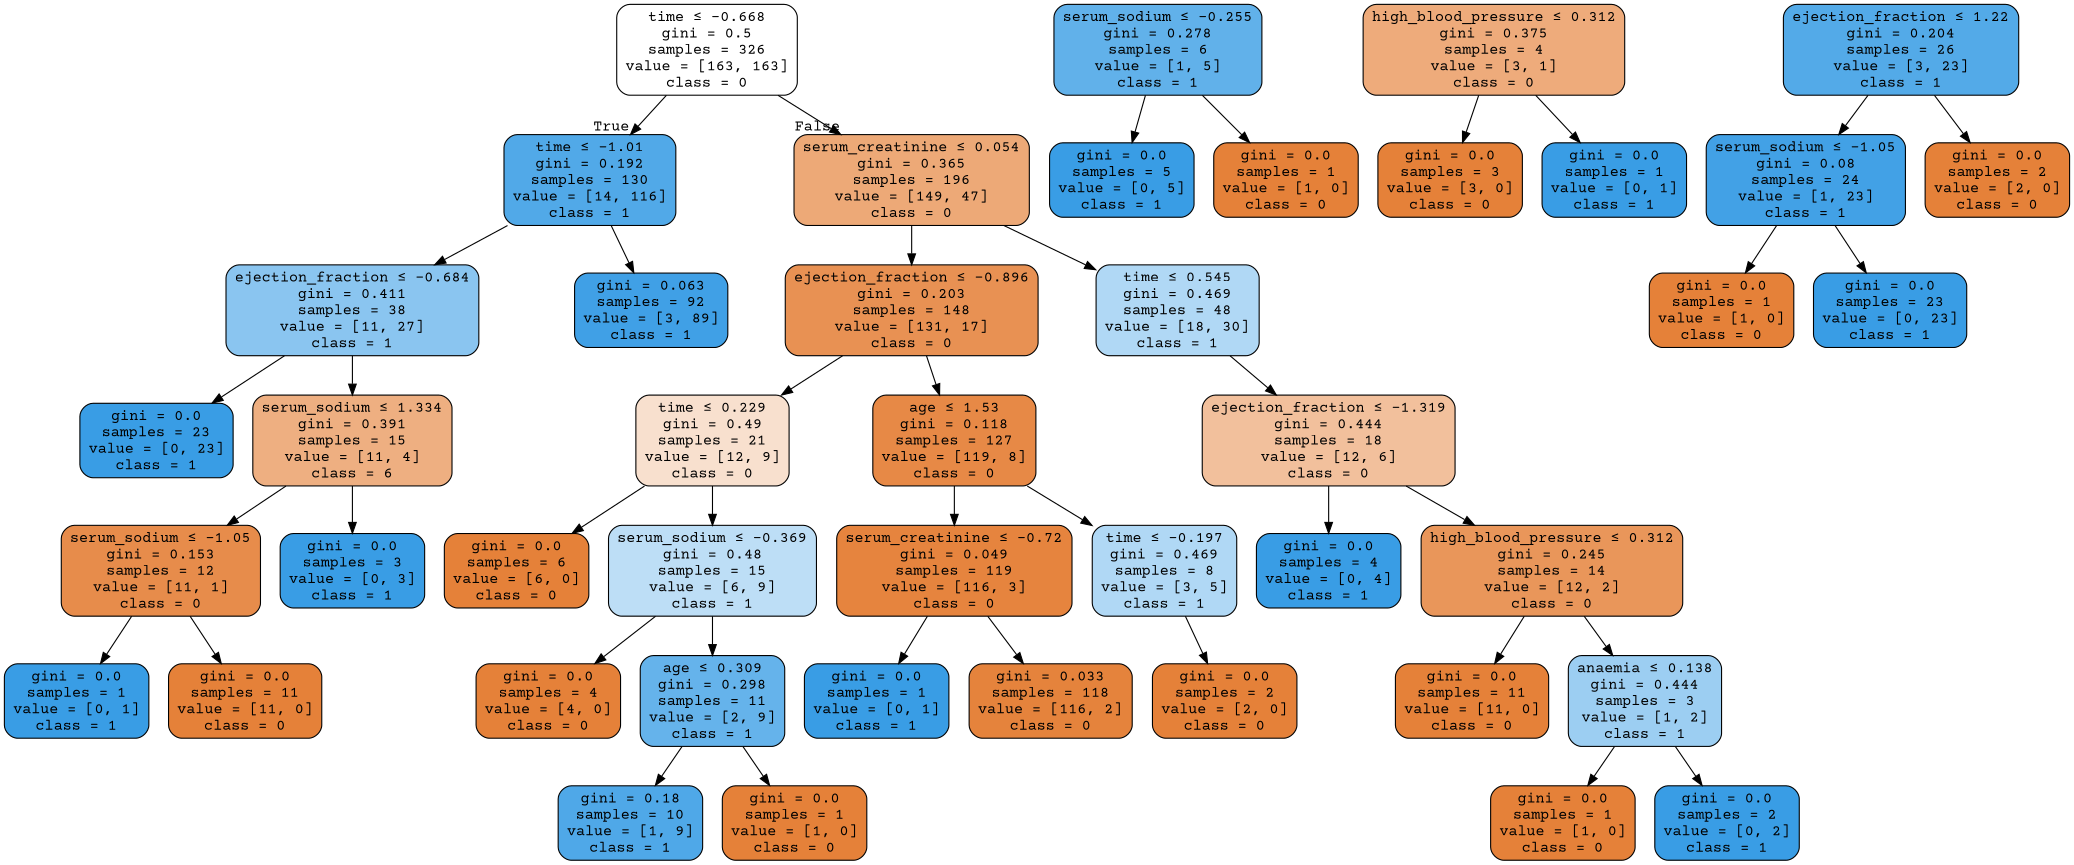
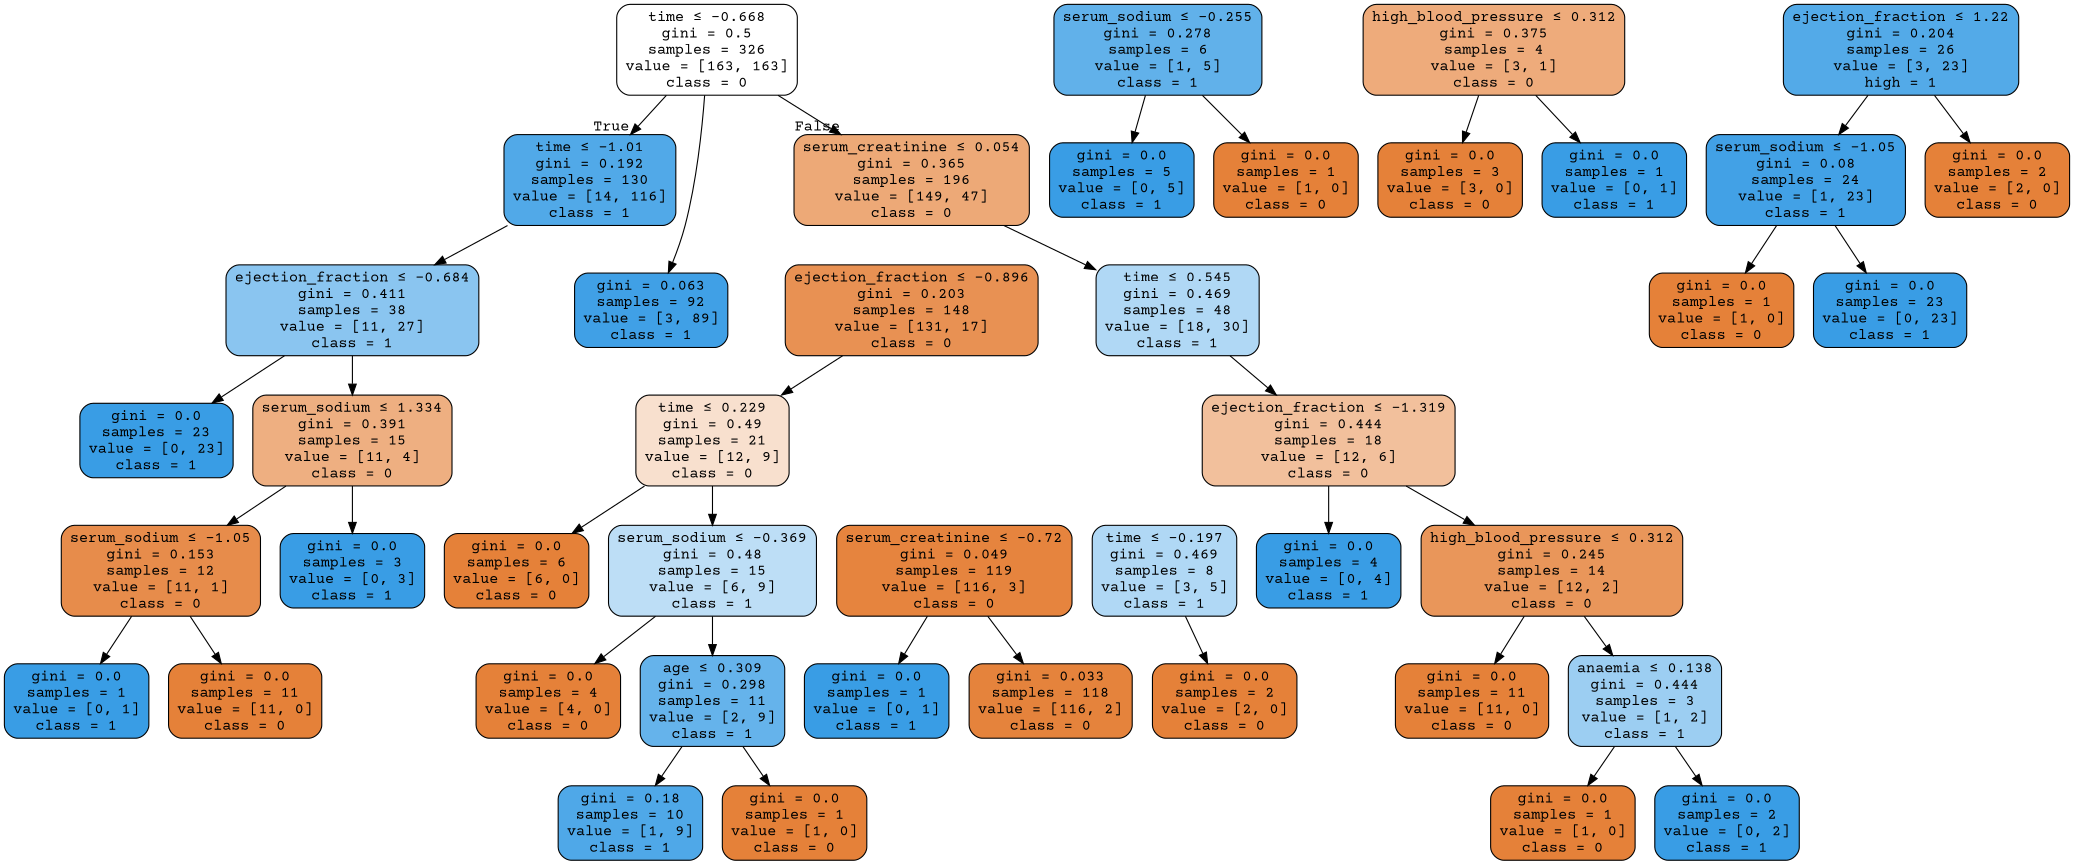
  digraph {
    fontname="Courier Prime"
    node [color=black fillcolor="#e58139" fontname="Courier Prime" shape=box style="filled, rounded"]
    edge [fontname="Courier Prime"]
    n1 [fillcolor="#ffffff" label=<time &le; -0.668<br/>gini = 0.5<br/>samples = 326<br/>value = [163, 163]<br/>class = 0>]
    n2 [fillcolor="#51a9e8" label=<time &le; -1.01<br/>gini = 0.192<br/>samples = 130<br/>value = [14, 116]<br/>class = 1>]
    n3 [fillcolor="#eda977" label=<serum_creatinine &le; 0.054<br/>gini = 0.365<br/>samples = 196<br/>value = [149, 47]<br/>class = 0>]
    n4 [fillcolor="#40a0e6" label=<gini = 0.063<br/>samples = 92<br/>value = [3, 89]<br/>class = 1>]
    n5 [fillcolor="#8ac5f0" label=<ejection_fraction &le; -0.684<br/>gini = 0.411<br/>samples = 38<br/>value = [11, 27]<br/>class = 1>]
    n6 [fillcolor="#e89153" label=<ejection_fraction &le; -0.896<br/>gini = 0.203<br/>samples = 148<br/>value = [131, 17]<br/>class = 0>]
    n7 [fillcolor="#b0d8f5" label=<time &le; 0.545<br/>gini = 0.469<br/>samples = 48<br/>value = [18, 30]<br/>class = 1>]
    n8 [fillcolor="#399de5" label=<gini = 0.0<br/>samples = 23<br/>value = [0, 23]<br/>class = 1>]
-   n9 [fillcolor="#eeaf81" label=<serum_sodium &le; 1.334<br/>gini = 0.391<br/>samples = 15<br/>value = [11, 4]<br/>class = 6>]
+   n9 [fillcolor="#eeaf81" label=<serum_sodium &le; 1.334<br/>gini = 0.391<br/>samples = 15<br/>value = [11, 4]<br/>class = 0>]
    n10 [fillcolor="#e78c4b" label=<serum_sodium &le; -1.05<br/>gini = 0.153<br/>samples = 12<br/>value = [11, 1]<br/>class = 0>]
    n11 [fillcolor="#399de5" label=<gini = 0.0<br/>samples = 3<br/>value = [0, 3]<br/>class = 1>]
    n12 [fillcolor="#399de5" label=<gini = 0.0<br/>samples = 1<br/>value = [0, 1]<br/>class = 1>]
    n13 [label=<gini = 0.0<br/>samples = 11<br/>value = [11, 0]<br/>class = 0>]
    n14 [fillcolor="#f8e0ce" label=<time &le; 0.229<br/>gini = 0.49<br/>samples = 21<br/>value = [12, 9]<br/>class = 0>]
-   n15 [fillcolor="#e78946" label=<age &le; 1.53<br/>gini = 0.118<br/>samples = 127<br/>value = [119, 8]<br/>class = 0>]
    n16 [fillcolor="#f2c09c" label=<ejection_fraction &le; -1.319<br/>gini = 0.444<br/>samples = 18<br/>value = [12, 6]<br/>class = 0>]
    n17 [label=<gini = 0.0<br/>samples = 6<br/>value = [6, 0]<br/>class = 0>]
    n18 [fillcolor="#bddef6" label=<serum_sodium &le; -0.369<br/>gini = 0.48<br/>samples = 15<br/>value = [6, 9]<br/>class = 1>]
    n19 [fillcolor="#e6843e" label=<serum_creatinine &le; -0.72<br/>gini = 0.049<br/>samples = 119<br/>value = [116, 3]<br/>class = 0>]
    n20 [fillcolor="#b0d8f5" label=<time &le; -0.197<br/>gini = 0.469<br/>samples = 8<br/>value = [3, 5]<br/>class = 1>]
    n21 [label=<gini = 0.0<br/>samples = 4<br/>value = [4, 0]<br/>class = 0>]
    n22 [fillcolor="#65b3eb" label=<age &le; 0.309<br/>gini = 0.298<br/>samples = 11<br/>value = [2, 9]<br/>class = 1>]
    n23 [fillcolor="#4fa8e8" label=<gini = 0.18<br/>samples = 10<br/>value = [1, 9]<br/>class = 1>]
    n24 [label=<gini = 0.0<br/>samples = 1<br/>value = [1, 0]<br/>class = 0>]
    n25 [fillcolor="#399de5" label=<gini = 0.0<br/>samples = 1<br/>value = [0, 1]<br/>class = 1>]
    n26 [fillcolor="#e5833c" label=<gini = 0.033<br/>samples = 118<br/>value = [116, 2]<br/>class = 0>]
    n27 [label=<gini = 0.0<br/>samples = 2<br/>value = [2, 0]<br/>class = 0>]
    n28 [fillcolor="#61b1ea" label=<serum_sodium &le; -0.255<br/>gini = 0.278<br/>samples = 6<br/>value = [1, 5]<br/>class = 1>]
    n29 [fillcolor="#399de5" label=<gini = 0.0<br/>samples = 5<br/>value = [0, 5]<br/>class = 1>]
    n30 [label=<gini = 0.0<br/>samples = 1<br/>value = [1, 0]<br/>class = 0>]
    n31 [fillcolor="#399de5" label=<gini = 0.0<br/>samples = 4<br/>value = [0, 4]<br/>class = 1>]
    n32 [fillcolor="#e9965a" label=<high_blood_pressure &le; 0.312<br/>gini = 0.245<br/>samples = 14<br/>value = [12, 2]<br/>class = 0>]
    n33 [fillcolor="#eeab7b" label=<high_blood_pressure &le; 0.312<br/>gini = 0.375<br/>samples = 4<br/>value = [3, 1]<br/>class = 0>]
    n34 [label=<gini = 0.0<br/>samples = 3<br/>value = [3, 0]<br/>class = 0>]
    n35 [fillcolor="#399de5" label=<gini = 0.0<br/>samples = 1<br/>value = [0, 1]<br/>class = 1>]
-   n36 [fillcolor="#53aae8" label=<ejection_fraction &le; 1.22<br/>gini = 0.204<br/>samples = 26<br/>value = [3, 23]<br/>class = 1>]
+   n36 [fillcolor="#53aae8" label=<ejection_fraction &le; 1.22<br/>gini = 0.204<br/>samples = 26<br/>value = [3, 23]<br/>high = 1>]
    n37 [fillcolor="#42a1e6" label=<serum_sodium &le; -1.05<br/>gini = 0.08<br/>samples = 24<br/>value = [1, 23]<br/>class = 1>]
    n38 [label=<gini = 0.0<br/>samples = 2<br/>value = [2, 0]<br/>class = 0>]
    n39 [label=<gini = 0.0<br/>samples = 1<br/>value = [1, 0]<br/>class = 0>]
    n40 [fillcolor="#399de5" label=<gini = 0.0<br/>samples = 23<br/>value = [0, 23]<br/>class = 1>]
    n41 [label=<gini = 0.0<br/>samples = 11<br/>value = [11, 0]<br/>class = 0>]
    n42 [fillcolor="#9ccef2" label=<anaemia &le; 0.138<br/>gini = 0.444<br/>samples = 3<br/>value = [1, 2]<br/>class = 1>]
    n43 [label=<gini = 0.0<br/>samples = 1<br/>value = [1, 0]<br/>class = 0>]
    n44 [fillcolor="#399de5" label=<gini = 0.0<br/>samples = 2<br/>value = [0, 2]<br/>class = 1>]
    n1 -> n2 [headlabel=True labelangle=45 labeldistance=2.5]
    n1 -> n3 [headlabel=False labelangle=-45 labeldistance=2.5]
-   n2 -> n4
+   n1 -> n4
    n2 -> n5
-   n3 -> n6
    n3 -> n7
    n5 -> n8
    n5 -> n9
    n6 -> n14
-   n6 -> n15
    n7 -> n16
    n9 -> n10
    n9 -> n11
    n10 -> n12
    n10 -> n13
    n14 -> n17
    n14 -> n18
-   n15 -> n19
-   n15 -> n20
    n16 -> n31
    n16 -> n32
    n18 -> n21
    n18 -> n22
    n19 -> n25
    n19 -> n26
    n20 -> n27
    n22 -> n23
    n22 -> n24
    n28 -> n29
    n28 -> n30
    n32 -> n41
    n32 -> n42
    n33 -> n34
    n33 -> n35
    n36 -> n37
    n36 -> n38
    n37 -> n39
    n37 -> n40
    n42 -> n43
    n42 -> n44
  }
